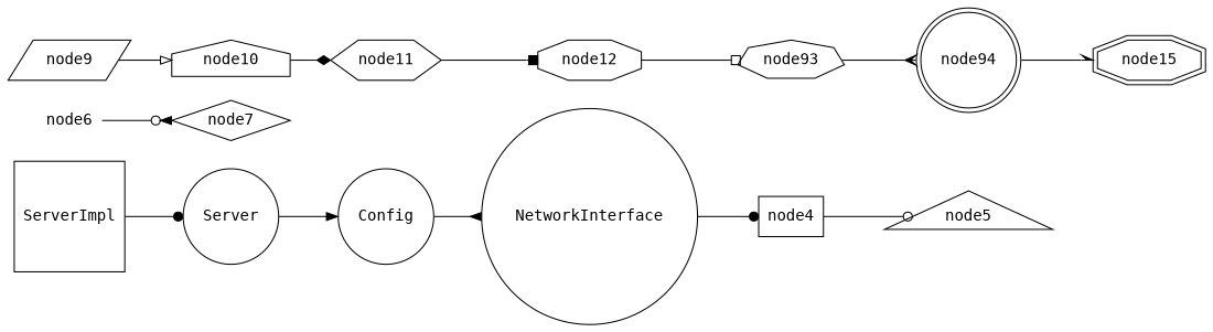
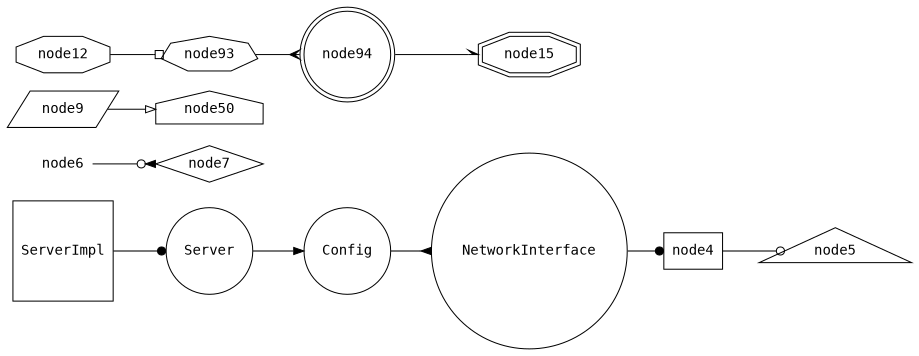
  digraph {
    fontname="DejaVu Sans Mono"
    rankdir=LR
    node [fontname="DejaVu Sans Mono" shape=circle]
    edge [arrowhead=dot fontname="DejaVu Sans Mono"]
    n1 [label=ServerImpl shape=square]
    n2 [label=Server]
    n3 [label=Config]
    n4 [label=NetworkInterface]
    node4 [shape=rectangle]
    node5 [shape=triangle]
    node6 [shape=plaintext]
    node7 [shape=diamond]
    node9 [shape=parallelogram]
-   node10 [shape=house]
-   node11 [shape=hexagon]
+   node10 [shape=house label=node50]
    node12 [shape=octagon]
    n13 [label=node93 shape=septagon]
    n14 [label=node94 shape=doublecircle]
    node15 [shape=doubleoctagon]
    n1 -> n2
    n2 -> n3 [arrowhead=normal]
    n3 -> n4 [arrowhead=inv]
    n4 -> node4
    node4 -> node5 [arrowhead=odot]
    node6 -> node7 [arrowhead=invodot]
    node9 -> node10 [arrowhead=empty]
-   node10 -> node11 [arrowhead=diamond]
-   node11 -> node12 [arrowhead=box]
    node12 -> n13 [arrowhead=obox]
    n13 -> n14 [arrowhead=crow]
    n14 -> node15 [arrowhead=halfopen]
  }
